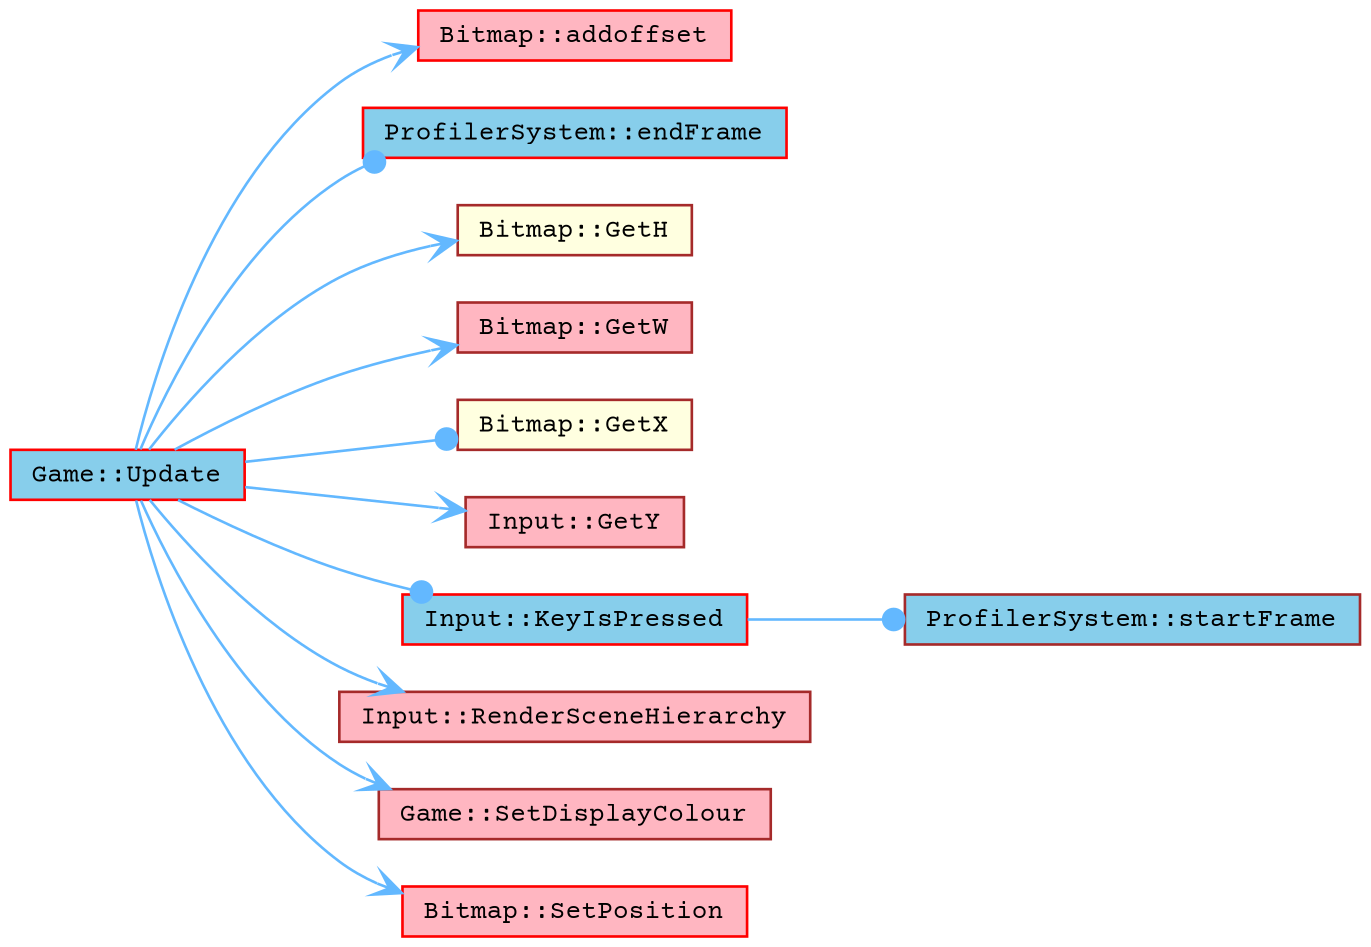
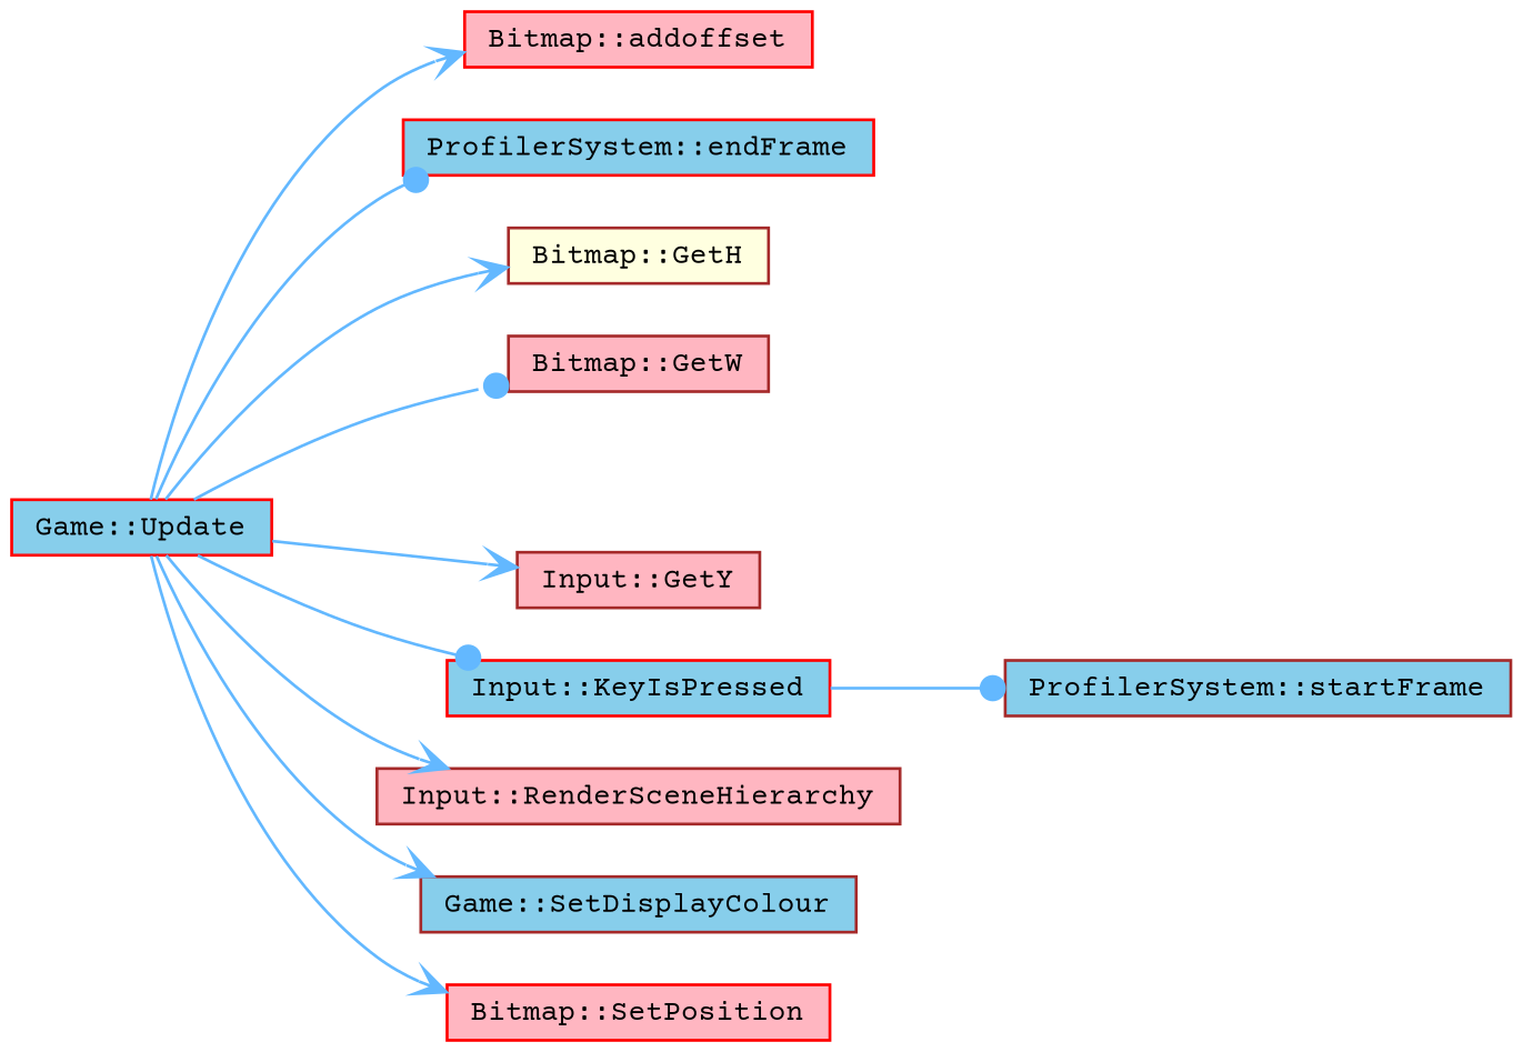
  digraph {
    fontname="Courier Prime"
    rankdir=LR
    node [color=brown fillcolor=lightpink fontname="Courier Prime" fontsize=10 shape=box style=filled]
    edge [arrowhead=vee color=steelblue1 fontname="Courier Prime" fontsize=10 labelfontname=Helvetica labelfontsize=10 style=solid]
    n1 [color=red fillcolor=skyblue fontcolor=black height=0.2 label="Game::Update" width=0.4]
    n2 [color=red height=0.2 label="Bitmap::addoffset" width=0.4]
    n3 [color=red fillcolor=skyblue height=0.2 label="ProfilerSystem::endFrame" width=0.4]
    n4 [fillcolor=lightyellow height=0.2 label="Bitmap::GetH" width=0.4]
    n5 [height=0.2 label="Bitmap::GetW" width=0.4]
-   n6 [fillcolor=lightyellow height=0.2 label="Bitmap::GetX" width=0.4]
    n7 [height=0.2 label="Input::GetY" width=0.4]
    n8 [color=red fillcolor=skyblue height=0.2 label="Input::KeyIsPressed" width=0.4]
    n9 [height=0.2 label="Input::RenderSceneHierarchy" width=0.4]
-   n10 [height=0.2 label="Game::SetDisplayColour" width=0.4]
+   n10 [fillcolor=skyblue height=0.2 label="Game::SetDisplayColour" width=0.4]
    n11 [color=red height=0.2 label="Bitmap::SetPosition" width=0.4]
    n12 [fillcolor=skyblue height=0.2 label="ProfilerSystem::startFrame" width=0.4]
    n1 -> n2
    n1 -> n3 [arrowhead=dot]
    n1 -> n4
-   n1 -> n5
-   n1 -> n6 [arrowhead=dot]
+   n1 -> n5 [arrowhead=dot]
    n1 -> n7
    n1 -> n8 [arrowhead=dot]
    n1 -> n9
    n1 -> n10
    n1 -> n11
    n8 -> n12 [arrowhead=dot]
  }
